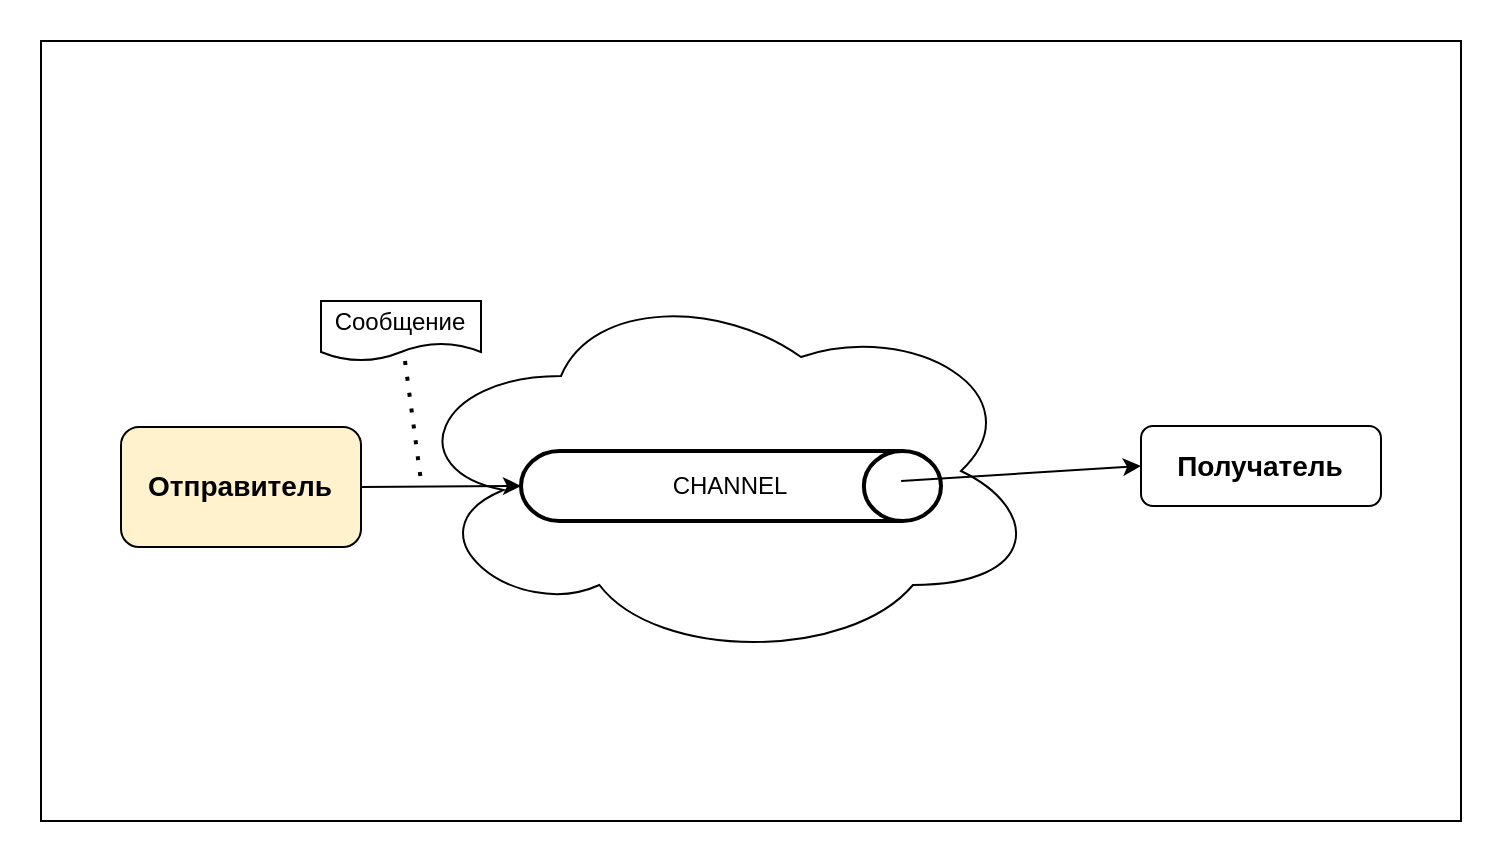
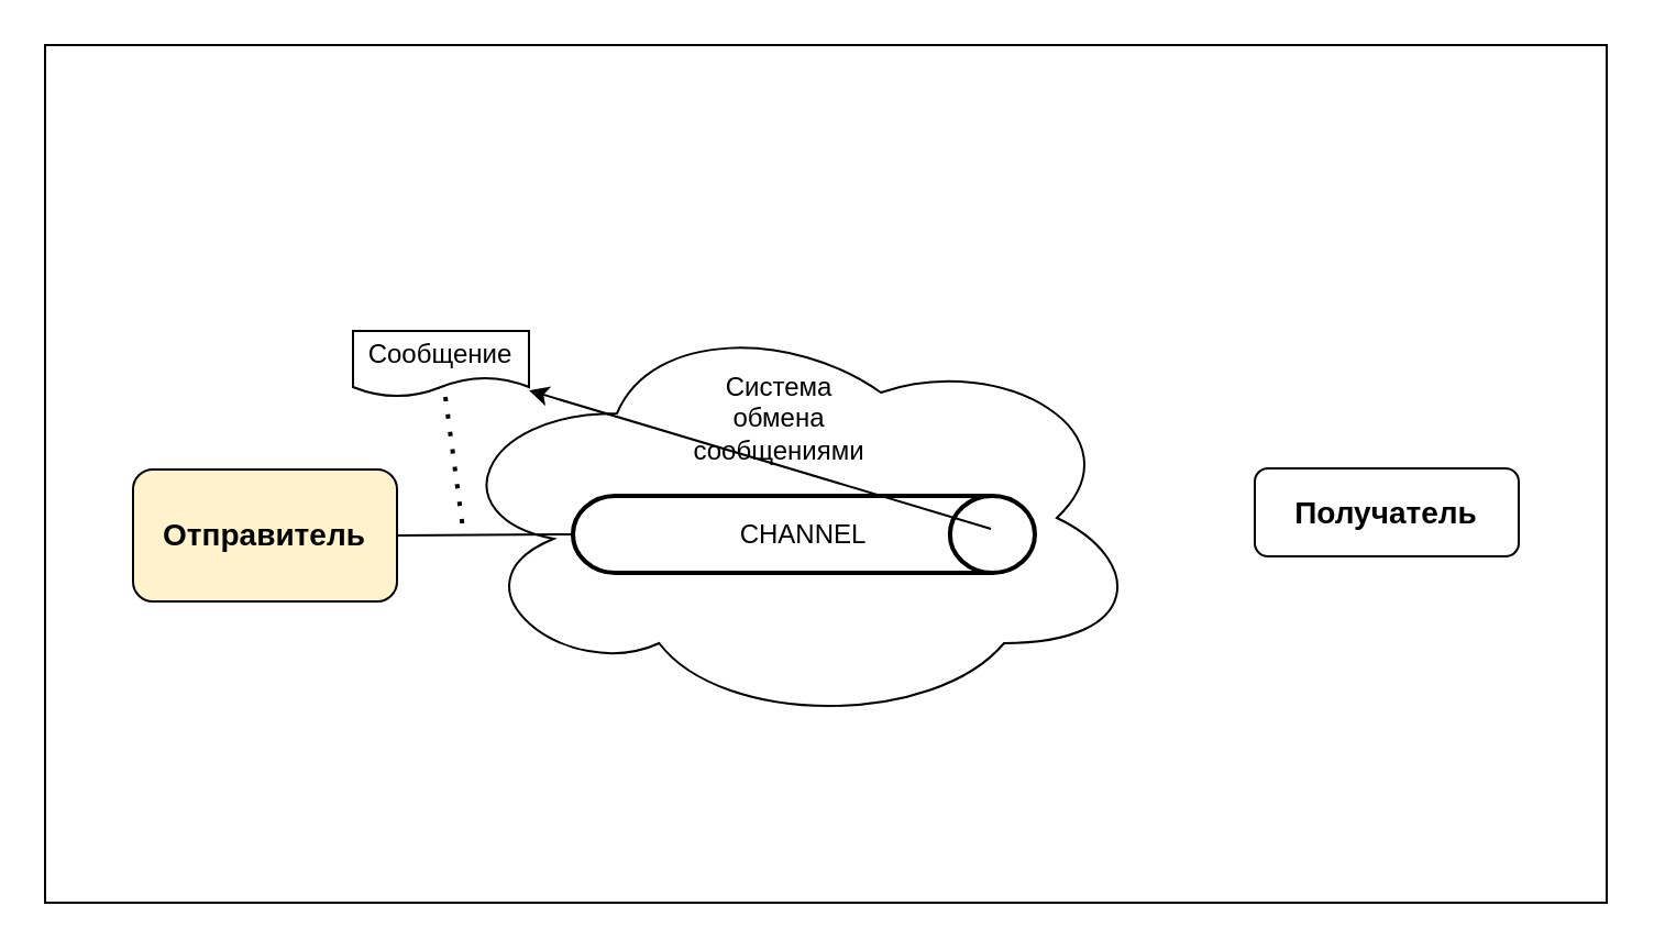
  <mxCell id="0" />
  <mxCell id="1" parent="0" />
  <mxCell id="2" value="" style="rounded=0;whiteSpace=wrap;html=1;" vertex="1" parent="1"><mxGeometry x="20" y="20" width="710" height="390" as="geometry" /></mxCell>
  <mxCell id="3" value="" style="ellipse;shape=cloud;whiteSpace=wrap;html=1;" vertex="1" parent="1"><mxGeometry x="200" y="140" width="320" height="190" as="geometry" /></mxCell>
  <mxCell id="4" value="CHANNEL" style="strokeWidth=2;html=1;shape=mxgraph.flowchart.direct_data;whiteSpace=wrap;rotation=0;" vertex="1" parent="1"><mxGeometry x="260" y="225" width="210" height="35" as="geometry" /></mxCell>
  <mxCell id="5" value="&lt;font style=&quot;font-size: 14px&quot;&gt;&lt;b&gt;Отправитель&lt;/b&gt;&lt;/font&gt;" style="rounded=1;whiteSpace=wrap;html=1;fillColor=#fff2cc;" vertex="1" parent="1"><mxGeometry x="60" y="213" width="120" height="60" as="geometry" /></mxCell>
  <mxCell id="6" value="&lt;font style=&quot;font-size: 14px&quot;&gt;&lt;b&gt;Получатель&lt;/b&gt;&lt;/font&gt;" style="rounded=1;whiteSpace=wrap;html=1;" vertex="1" parent="1"><mxGeometry x="570" y="212.5" width="120" height="40" as="geometry" /></mxCell>
- <mxCell id="7" value="" style="endArrow=classic;html=1;exitX=1;exitY=0.5;exitDx=0;exitDy=0;entryX=0;entryY=0.5;entryDx=0;entryDy=0;entryPerimeter=0;" edge="1" parent="1" source="5" target="4"><mxGeometry width="50" height="50" relative="1" as="geometry"><mxPoint x="210" y="360" as="sourcePoint" /><mxPoint x="260" y="310" as="targetPoint" /></mxGeometry></mxCell>
- <mxCell id="8" value="" style="endArrow=classic;html=1;exitX=0.905;exitY=0.429;exitDx=0;exitDy=0;exitPerimeter=0;entryX=0;entryY=0.5;entryDx=0;entryDy=0;" edge="1" parent="1" source="4" target="6"><mxGeometry width="50" height="50" relative="1" as="geometry"><mxPoint x="520" y="240" as="sourcePoint" /><mxPoint x="570" y="190" as="targetPoint" /></mxGeometry></mxCell>
+ <mxCell id="7" value="" style="endArrow=none;html=1;exitX=1;exitY=0.5;exitDx=0;exitDy=0;entryX=0;entryY=0.5;entryDx=0;entryDy=0;entryPerimeter=0;" edge="1" parent="1" source="5" target="4"><mxGeometry width="50" height="50" relative="1" as="geometry"><mxPoint x="210" y="360" as="sourcePoint" /><mxPoint x="260" y="310" as="targetPoint" /></mxGeometry></mxCell>
+ <mxCell id="8" value="" style="endArrow=classic;html=1;exitX=0.905;exitY=0.429;exitDx=0;exitDy=0;exitPerimeter=0;" edge="1" parent="1" source="4" target="9"><mxGeometry width="50" height="50" relative="1" as="geometry"><mxPoint x="520" y="240" as="sourcePoint" /><mxPoint x="570" y="190" as="targetPoint" /></mxGeometry></mxCell>
  <mxCell id="9" value="Сообщение" style="shape=document;whiteSpace=wrap;html=1;boundedLbl=1;" vertex="1" parent="1"><mxGeometry x="160" y="150" width="80" height="30" as="geometry" /></mxCell>
  <mxCell id="10" value="" style="endArrow=none;dashed=1;html=1;dashPattern=1 3;strokeWidth=2;" edge="1" parent="1" source="9"><mxGeometry width="50" height="50" relative="1" as="geometry"><mxPoint x="170" y="340" as="sourcePoint" /><mxPoint x="210" y="240" as="targetPoint" /></mxGeometry></mxCell>
+ <mxCell id="11" value="Система обмена сообщениями" style="text;html=1;strokeColor=none;fillColor=none;align=center;verticalAlign=middle;whiteSpace=wrap;rounded=0;" vertex="1" parent="1"><mxGeometry x="334" y="180" width="40" height="20" as="geometry" /></mxCell>
